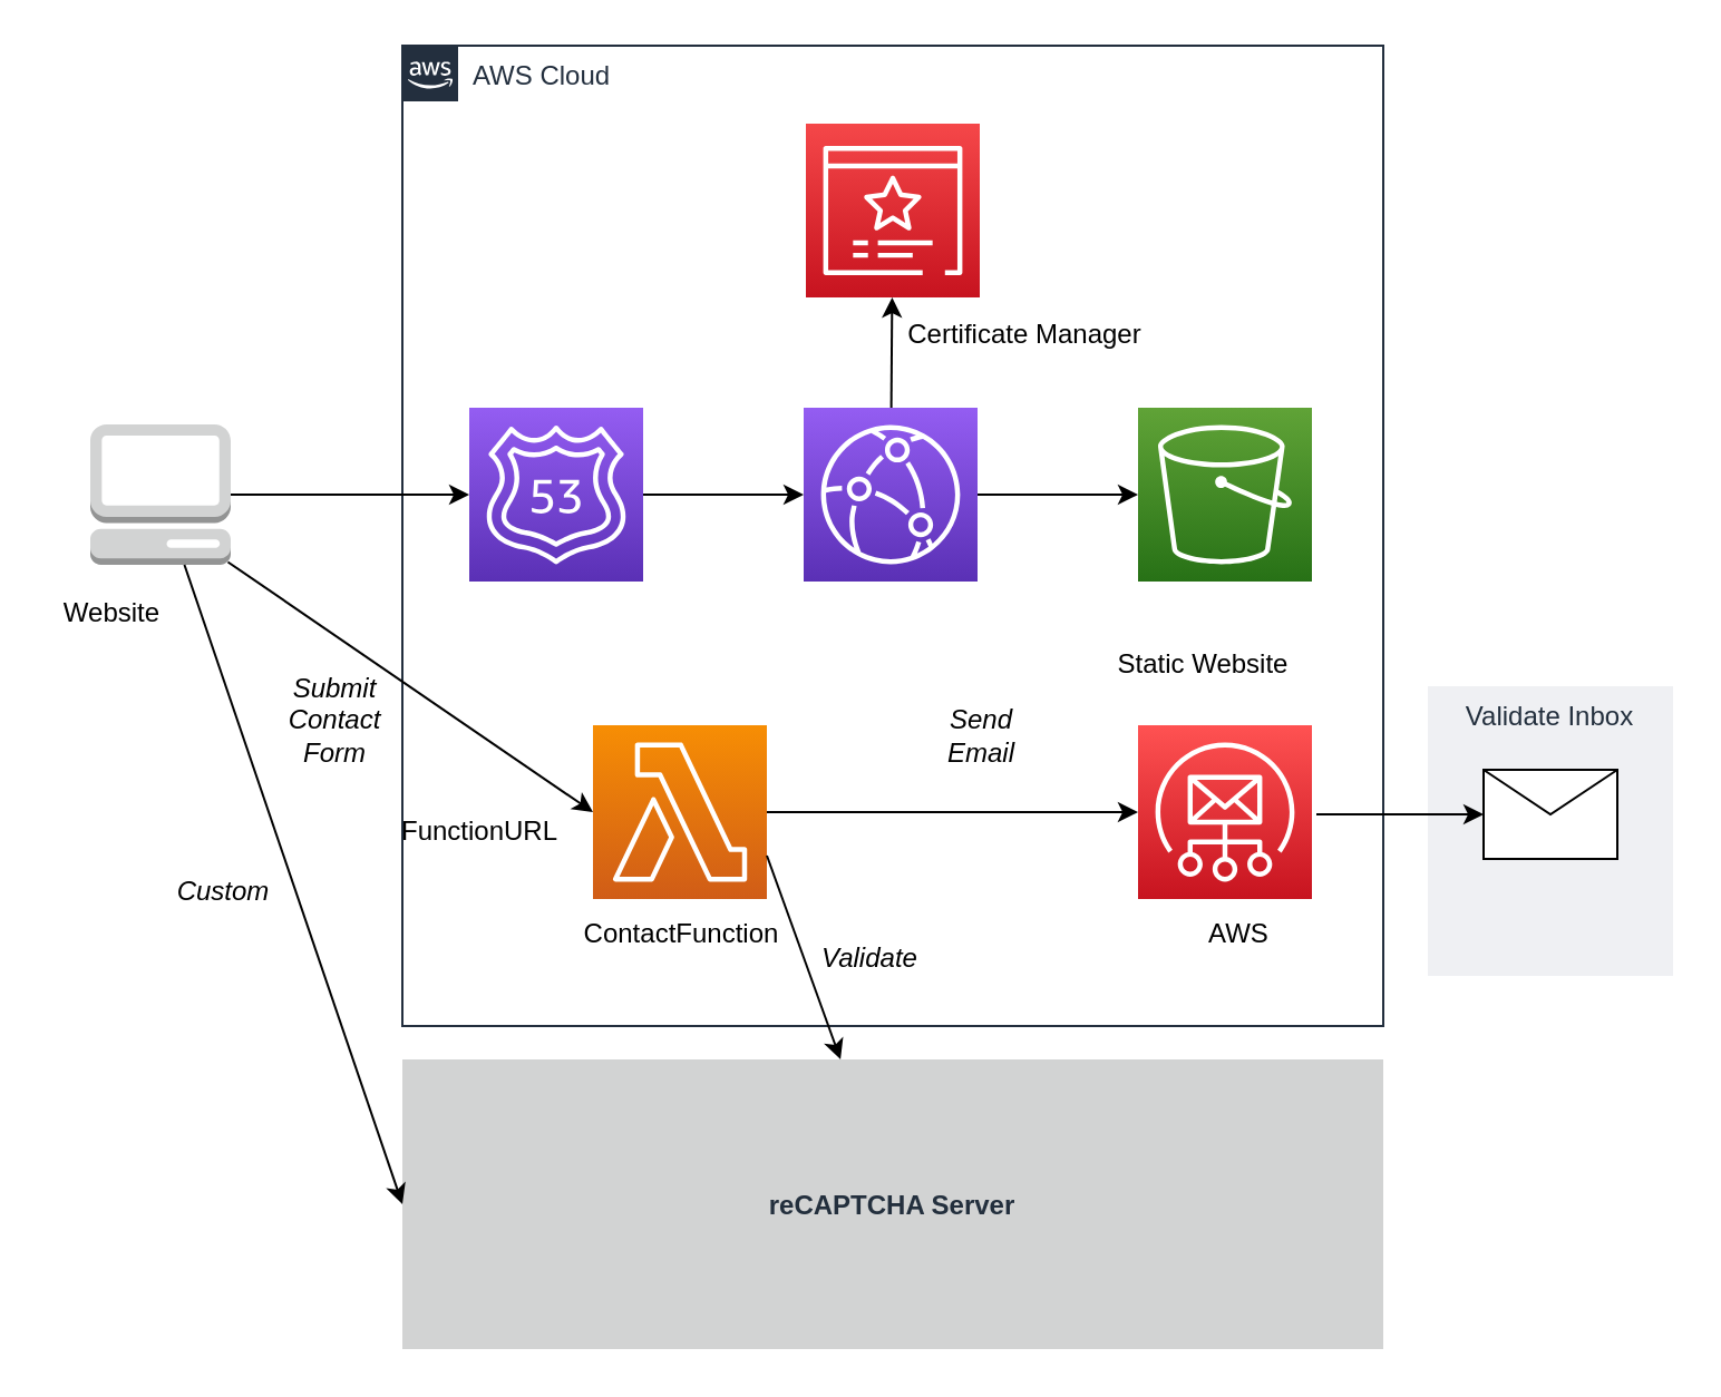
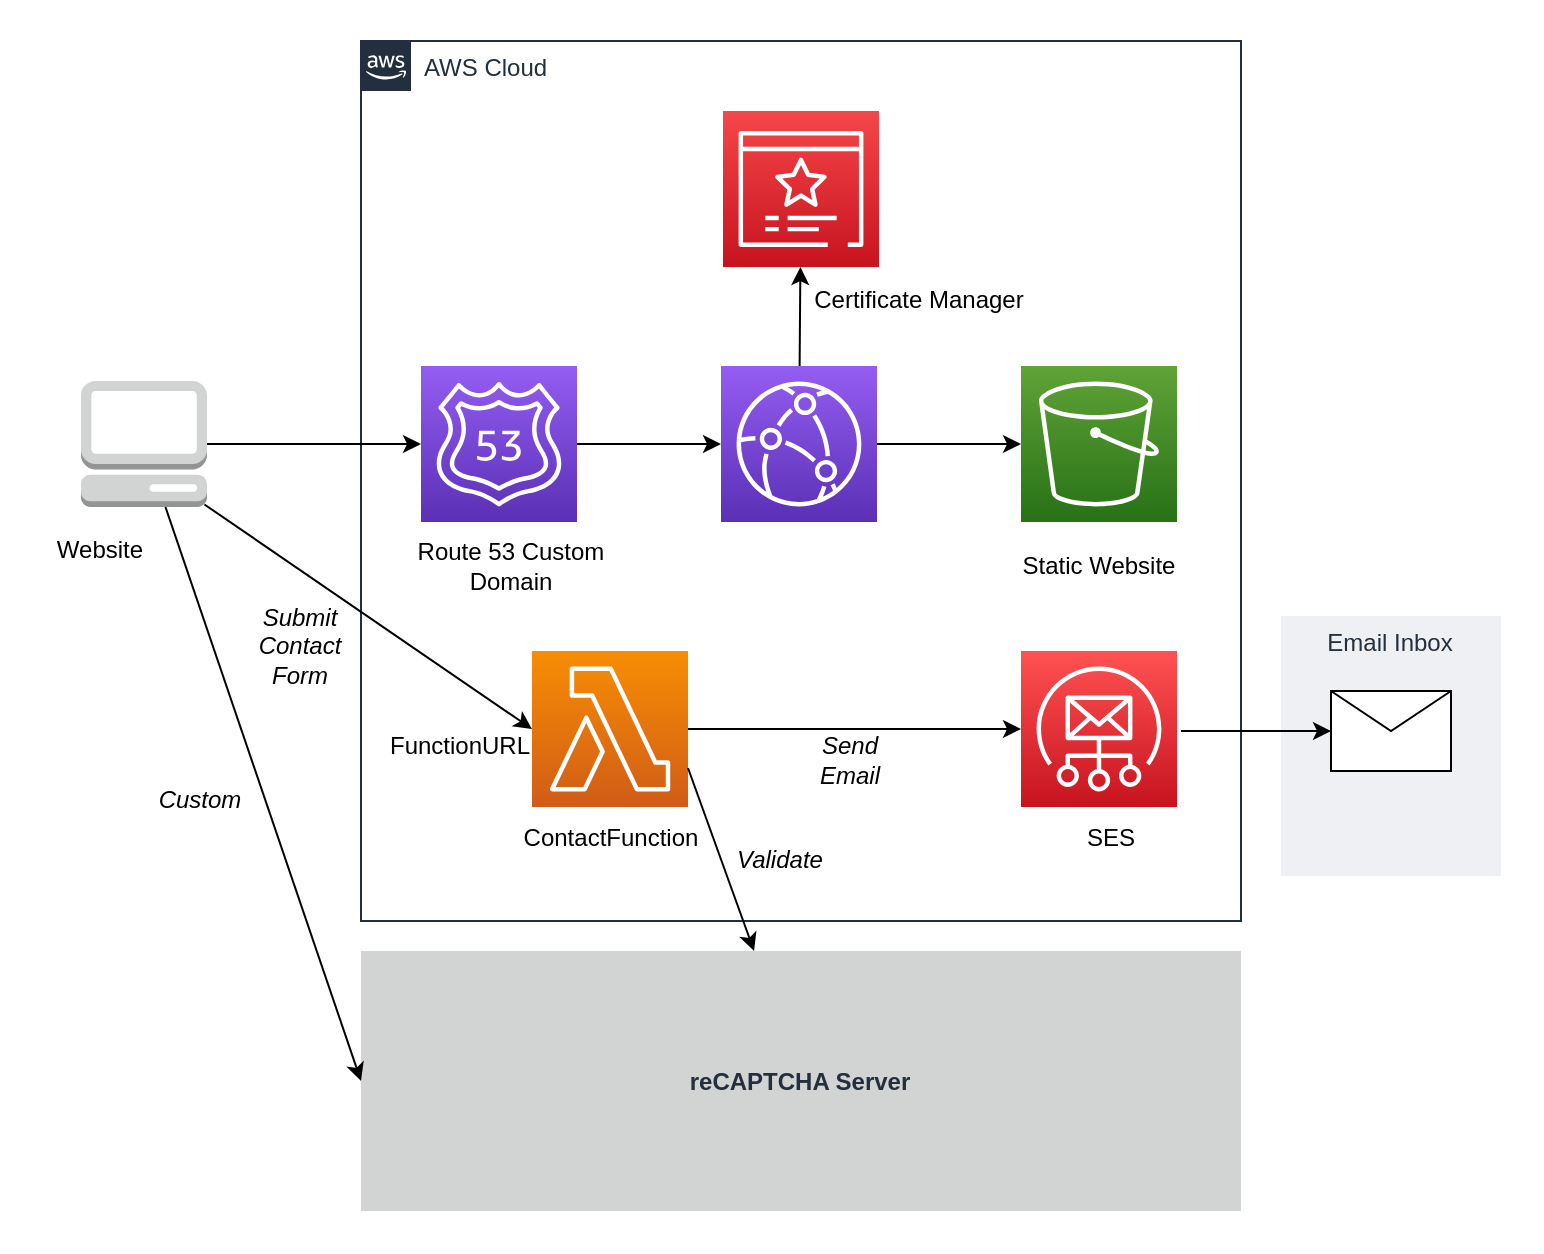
  <mxCell id="0" />
  <mxCell id="1" parent="0" />
  <mxCell id="2" value="reCAPTCHA Server" style="fillColor=#d2d3d3;strokeColor=none;dashed=0;verticalAlign=middle;fontStyle=1;fontColor=#232F3D;" vertex="1" parent="1"><mxGeometry x="180" y="475" width="440" height="130" as="geometry" /></mxCell>
  <mxCell id="3" value="AWS Cloud" style="points=[[0,0],[0.25,0],[0.5,0],[0.75,0],[1,0],[1,0.25],[1,0.5],[1,0.75],[1,1],[0.75,1],[0.5,1],[0.25,1],[0,1],[0,0.75],[0,0.5],[0,0.25]];outlineConnect=0;gradientColor=none;html=1;whiteSpace=wrap;fontSize=12;fontStyle=0;container=1;pointerEvents=0;collapsible=0;recursiveResize=0;shape=mxgraph.aws4.group;grIcon=mxgraph.aws4.group_aws_cloud_alt;strokeColor=#232F3E;fillColor=none;verticalAlign=top;align=left;spacingLeft=30;fontColor=#232F3E;dashed=0;" vertex="1" parent="1"><mxGeometry x="180" y="20" width="440" height="440" as="geometry" /></mxCell>
  <mxCell id="4" value="" style="sketch=0;points=[[0,0,0],[0.25,0,0],[0.5,0,0],[0.75,0,0],[1,0,0],[0,1,0],[0.25,1,0],[0.5,1,0],[0.75,1,0],[1,1,0],[0,0.25,0],[0,0.5,0],[0,0.75,0],[1,0.25,0],[1,0.5,0],[1,0.75,0]];outlineConnect=0;fontColor=#232F3E;gradientColor=#F78E04;gradientDirection=north;fillColor=#D05C17;strokeColor=#ffffff;dashed=0;verticalLabelPosition=bottom;verticalAlign=top;align=center;html=1;fontSize=12;fontStyle=0;aspect=fixed;shape=mxgraph.aws4.resourceIcon;resIcon=mxgraph.aws4.lambda;" vertex="1" parent="3"><mxGeometry x="85.5" y="305" width="78" height="78" as="geometry" /></mxCell>
  <mxCell id="5" value="" style="edgeStyle=none;html=1;fontColor=#000000;strokeColor=#000000;" edge="1" parent="3" source="6" target="11"><mxGeometry relative="1" as="geometry" /></mxCell>
  <mxCell id="6" value="" style="sketch=0;points=[[0,0,0],[0.25,0,0],[0.5,0,0],[0.75,0,0],[1,0,0],[0,1,0],[0.25,1,0],[0.5,1,0],[0.75,1,0],[1,1,0],[0,0.25,0],[0,0.5,0],[0,0.75,0],[1,0.25,0],[1,0.5,0],[1,0.75,0]];outlineConnect=0;fontColor=#232F3E;gradientColor=#945DF2;gradientDirection=north;fillColor=#5A30B5;strokeColor=#ffffff;dashed=0;verticalLabelPosition=bottom;verticalAlign=top;align=center;html=1;fontSize=12;fontStyle=0;aspect=fixed;shape=mxgraph.aws4.resourceIcon;resIcon=mxgraph.aws4.cloudfront;" vertex="1" parent="3"><mxGeometry x="180" y="162.5" width="78" height="78" as="geometry" /></mxCell>
  <mxCell id="7" value="" style="sketch=0;points=[[0,0,0],[0.25,0,0],[0.5,0,0],[0.75,0,0],[1,0,0],[0,1,0],[0.25,1,0],[0.5,1,0],[0.75,1,0],[1,1,0],[0,0.25,0],[0,0.5,0],[0,0.75,0],[1,0.25,0],[1,0.5,0],[1,0.75,0]];outlineConnect=0;fontColor=#232F3E;gradientColor=#945DF2;gradientDirection=north;fillColor=#5A30B5;strokeColor=#ffffff;dashed=0;verticalLabelPosition=bottom;verticalAlign=top;align=center;html=1;fontSize=12;fontStyle=0;aspect=fixed;shape=mxgraph.aws4.resourceIcon;resIcon=mxgraph.aws4.route_53;" vertex="1" parent="3"><mxGeometry x="30" y="162.5" width="78" height="78" as="geometry" /></mxCell>
  <mxCell id="8" value="" style="sketch=0;points=[[0,0,0],[0.25,0,0],[0.5,0,0],[0.75,0,0],[1,0,0],[0,1,0],[0.25,1,0],[0.5,1,0],[0.75,1,0],[1,1,0],[0,0.25,0],[0,0.5,0],[0,0.75,0],[1,0.25,0],[1,0.5,0],[1,0.75,0]];outlineConnect=0;fontColor=#232F3E;gradientColor=#FF5252;gradientDirection=north;fillColor=#C7131F;strokeColor=#ffffff;dashed=0;verticalLabelPosition=bottom;verticalAlign=top;align=center;html=1;fontSize=12;fontStyle=0;aspect=fixed;shape=mxgraph.aws4.resourceIcon;resIcon=mxgraph.aws4.simple_email_service;" vertex="1" parent="3"><mxGeometry x="330" y="305" width="78" height="78" as="geometry" /></mxCell>
  <mxCell id="9" value="" style="sketch=0;points=[[0,0,0],[0.25,0,0],[0.5,0,0],[0.75,0,0],[1,0,0],[0,1,0],[0.25,1,0],[0.5,1,0],[0.75,1,0],[1,1,0],[0,0.25,0],[0,0.5,0],[0,0.75,0],[1,0.25,0],[1,0.5,0],[1,0.75,0]];outlineConnect=0;fontColor=#232F3E;gradientColor=#60A337;gradientDirection=north;fillColor=#277116;strokeColor=#ffffff;dashed=0;verticalLabelPosition=bottom;verticalAlign=top;align=center;html=1;fontSize=12;fontStyle=0;aspect=fixed;shape=mxgraph.aws4.resourceIcon;resIcon=mxgraph.aws4.s3;" vertex="1" parent="3"><mxGeometry x="330" y="162.5" width="78" height="78" as="geometry" /></mxCell>
  <mxCell id="10" value="&lt;font color=&quot;#000000&quot;&gt;ContactFunction&lt;/font&gt;" style="text;html=1;align=center;verticalAlign=middle;whiteSpace=wrap;rounded=0;fontStyle=0" vertex="1" parent="3"><mxGeometry x="70" y="383" width="111" height="32.5" as="geometry" /></mxCell>
  <mxCell id="11" value="" style="sketch=0;points=[[0,0,0],[0.25,0,0],[0.5,0,0],[0.75,0,0],[1,0,0],[0,1,0],[0.25,1,0],[0.5,1,0],[0.75,1,0],[1,1,0],[0,0.25,0],[0,0.5,0],[0,0.75,0],[1,0.25,0],[1,0.5,0],[1,0.75,0]];outlineConnect=0;fontColor=#232F3E;gradientColor=#F54749;gradientDirection=north;fillColor=#C7131F;strokeColor=#ffffff;dashed=0;verticalLabelPosition=bottom;verticalAlign=top;align=center;html=1;fontSize=12;fontStyle=0;aspect=fixed;shape=mxgraph.aws4.resourceIcon;resIcon=mxgraph.aws4.certificate_manager_3;" vertex="1" parent="3"><mxGeometry x="181" y="35" width="78" height="78" as="geometry" /></mxCell>
  <mxCell id="12" value="&lt;font color=&quot;#000000&quot;&gt;Certificate Manager&lt;/font&gt;" style="text;html=1;align=center;verticalAlign=middle;whiteSpace=wrap;rounded=0;fontStyle=0" vertex="1" parent="3"><mxGeometry x="224" y="115" width="111" height="30" as="geometry" /></mxCell>
- <mxCell id="13" value="&lt;font color=&quot;#000000&quot;&gt;Static Website&lt;/font&gt;" style="text;html=1;align=center;verticalAlign=middle;whiteSpace=wrap;rounded=0;fontStyle=0" vertex="1" parent="3"><mxGeometry x="303.5" y="262.5" width="111" height="30" as="geometry" /></mxCell>
- <mxCell id="14" value="&lt;font color=&quot;#000000&quot;&gt;AWS&lt;/font&gt;" style="text;html=1;align=center;verticalAlign=middle;whiteSpace=wrap;rounded=0;fontStyle=0" vertex="1" parent="3"><mxGeometry x="320" y="383" width="111" height="32.5" as="geometry" /></mxCell>
+ <mxCell id="13" value="&lt;font color=&quot;#000000&quot;&gt;Static Website&lt;/font&gt;" style="text;html=1;align=center;verticalAlign=middle;whiteSpace=wrap;rounded=0;fontStyle=0" vertex="1" parent="3"><mxGeometry x="313.5" y="247.5" width="111" height="30" as="geometry" /></mxCell>
+ <mxCell id="14" value="&lt;font color=&quot;#000000&quot;&gt;SES&lt;/font&gt;" style="text;html=1;align=center;verticalAlign=middle;whiteSpace=wrap;rounded=0;fontStyle=0" vertex="1" parent="3"><mxGeometry x="320" y="383" width="111" height="32.5" as="geometry" /></mxCell>
  <mxCell id="15" style="edgeStyle=none;html=1;exitX=1;exitY=0.5;exitDx=0;exitDy=0;exitPerimeter=0;entryX=0;entryY=0.5;entryDx=0;entryDy=0;entryPerimeter=0;fontColor=#000000;strokeColor=#000000;" edge="1" parent="3" source="7" target="6"><mxGeometry relative="1" as="geometry"><mxPoint x="-67" y="211.5" as="sourcePoint" /><mxPoint x="40" y="211.5" as="targetPoint" /></mxGeometry></mxCell>
  <mxCell id="16" style="edgeStyle=none;html=1;exitX=1;exitY=0.5;exitDx=0;exitDy=0;exitPerimeter=0;entryX=0;entryY=0.5;entryDx=0;entryDy=0;entryPerimeter=0;fontColor=#000000;strokeColor=#000000;" edge="1" parent="3" source="6" target="9"><mxGeometry relative="1" as="geometry"><mxPoint x="275.5" y="211.5" as="sourcePoint" /><mxPoint x="347.5" y="211.5" as="targetPoint" /></mxGeometry></mxCell>
  <mxCell id="17" style="edgeStyle=none;html=1;entryX=0;entryY=0.5;entryDx=0;entryDy=0;entryPerimeter=0;fontColor=#000000;strokeColor=#000000;exitX=1;exitY=0.5;exitDx=0;exitDy=0;exitPerimeter=0;" edge="1" parent="3" source="4" target="8"><mxGeometry relative="1" as="geometry"><mxPoint x="170" y="344" as="sourcePoint" /><mxPoint x="40" y="354" as="targetPoint" /></mxGeometry></mxCell>
- <mxCell id="18" value="FunctionURL" style="text;html=1;strokeColor=none;fillColor=none;align=center;verticalAlign=middle;whiteSpace=wrap;rounded=0;fontColor=#000000;" vertex="1" parent="3"><mxGeometry x="5" y="337.5" width="60" height="30" as="geometry" /></mxCell>
- <mxCell id="20" value="Send Email" style="text;html=1;strokeColor=none;fillColor=none;align=center;verticalAlign=middle;whiteSpace=wrap;rounded=0;fontColor=#000000;fontStyle=2" vertex="1" parent="3"><mxGeometry x="229.5" y="295" width="60" height="30" as="geometry" /></mxCell>
+ <mxCell id="18" value="FunctionURL" style="text;html=1;strokeColor=none;fillColor=none;align=center;verticalAlign=middle;whiteSpace=wrap;rounded=0;fontColor=#000000;" vertex="1" parent="3"><mxGeometry x="20" y="337.5" width="60" height="30" as="geometry" /></mxCell>
+ <mxCell id="19" value="&lt;font color=&quot;#000000&quot;&gt;Route 53 Custom Domain&lt;/font&gt;" style="text;html=1;align=center;verticalAlign=middle;whiteSpace=wrap;rounded=0;fontStyle=0" vertex="1" parent="3"><mxGeometry x="20" y="247.5" width="111" height="30" as="geometry" /></mxCell>
+ <mxCell id="20" value="Send Email" style="text;html=1;strokeColor=none;fillColor=none;align=center;verticalAlign=middle;whiteSpace=wrap;rounded=0;fontColor=#000000;fontStyle=2" vertex="1" parent="3"><mxGeometry x="214.5" y="345" width="60" height="30" as="geometry" /></mxCell>
  <mxCell id="21" value="Validate" style="text;html=1;strokeColor=none;fillColor=none;align=center;verticalAlign=middle;whiteSpace=wrap;rounded=0;fontColor=#000000;fontStyle=2" vertex="1" parent="3"><mxGeometry x="180" y="395" width="60" height="30" as="geometry" /></mxCell>
  <mxCell id="22" style="edgeStyle=none;html=1;exitX=1;exitY=0.5;exitDx=0;exitDy=0;exitPerimeter=0;entryX=0;entryY=0.5;entryDx=0;entryDy=0;entryPerimeter=0;fontColor=#000000;strokeColor=#000000;" edge="1" parent="1" source="23" target="7"><mxGeometry relative="1" as="geometry" /></mxCell>
  <mxCell id="23" value="" style="outlineConnect=0;dashed=0;verticalLabelPosition=bottom;verticalAlign=top;align=center;html=1;shape=mxgraph.aws3.management_console;fillColor=#D2D3D3;gradientColor=none;" vertex="1" parent="1"><mxGeometry x="40" y="190" width="63" height="63" as="geometry" /></mxCell>
  <mxCell id="24" value="&lt;font color=&quot;#000000&quot;&gt;Website&lt;/font&gt;" style="text;html=1;align=center;verticalAlign=middle;whiteSpace=wrap;rounded=0;" vertex="1" parent="1"><mxGeometry x="20" y="260" width="60" height="30" as="geometry" /></mxCell>
- <mxCell id="25" value="Validate Inbox" style="fillColor=#EFF0F3;strokeColor=none;dashed=0;verticalAlign=top;fontStyle=0;fontColor=#232F3D;" vertex="1" parent="1"><mxGeometry x="640" y="307.5" width="110" height="130" as="geometry" /></mxCell>
+ <mxCell id="25" value="Email Inbox" style="fillColor=#EFF0F3;strokeColor=none;dashed=0;verticalAlign=top;fontStyle=0;fontColor=#232F3D;" vertex="1" parent="1"><mxGeometry x="640" y="307.5" width="110" height="130" as="geometry" /></mxCell>
  <mxCell id="26" value="" style="shape=message;html=1;whiteSpace=wrap;html=1;outlineConnect=0;" vertex="1" parent="1"><mxGeometry x="665" y="345" width="60" height="40" as="geometry" /></mxCell>
  <mxCell id="27" style="edgeStyle=none;html=1;exitX=0.98;exitY=0.98;exitDx=0;exitDy=0;exitPerimeter=0;entryX=0;entryY=0.5;entryDx=0;entryDy=0;entryPerimeter=0;fontColor=#000000;strokeColor=#000000;" edge="1" parent="1" source="23" target="4"><mxGeometry relative="1" as="geometry"><mxPoint x="113" y="231.5" as="sourcePoint" /><mxPoint x="220" y="231.5" as="targetPoint" /></mxGeometry></mxCell>
  <mxCell id="28" style="edgeStyle=none;html=1;entryX=0;entryY=0.5;entryDx=0;entryDy=0;fontColor=#000000;strokeColor=#000000;" edge="1" parent="1" target="26"><mxGeometry relative="1" as="geometry"><mxPoint x="590" y="365" as="sourcePoint" /><mxPoint x="520" y="374" as="targetPoint" /></mxGeometry></mxCell>
  <mxCell id="29" value="Submit Contact Form" style="text;html=1;strokeColor=none;fillColor=none;align=center;verticalAlign=middle;whiteSpace=wrap;rounded=0;fontColor=#000000;fontStyle=2" vertex="1" parent="1"><mxGeometry x="120" y="307.5" width="60" height="30" as="geometry" /></mxCell>
  <mxCell id="30" style="edgeStyle=none;html=1;fontColor=#000000;strokeColor=#000000;exitX=1;exitY=0.75;exitDx=0;exitDy=0;exitPerimeter=0;" edge="1" parent="1" source="4" target="2"><mxGeometry relative="1" as="geometry"><mxPoint x="360" y="374" as="sourcePoint" /><mxPoint x="520" y="374" as="targetPoint" /></mxGeometry></mxCell>
  <mxCell id="31" style="edgeStyle=none;html=1;entryX=0;entryY=0.5;entryDx=0;entryDy=0;fontColor=#000000;strokeColor=#000000;" edge="1" parent="1" source="23" target="2"><mxGeometry relative="1" as="geometry"><mxPoint x="111.74" y="261.74" as="sourcePoint" /><mxPoint x="275.5" y="374" as="targetPoint" /></mxGeometry></mxCell>
  <mxCell id="32" value="Custom" style="text;html=1;strokeColor=none;fillColor=none;align=center;verticalAlign=middle;whiteSpace=wrap;rounded=0;fontColor=#000000;fontStyle=2" vertex="1" parent="1"><mxGeometry x="70" y="385" width="60" height="30" as="geometry" /></mxCell>
